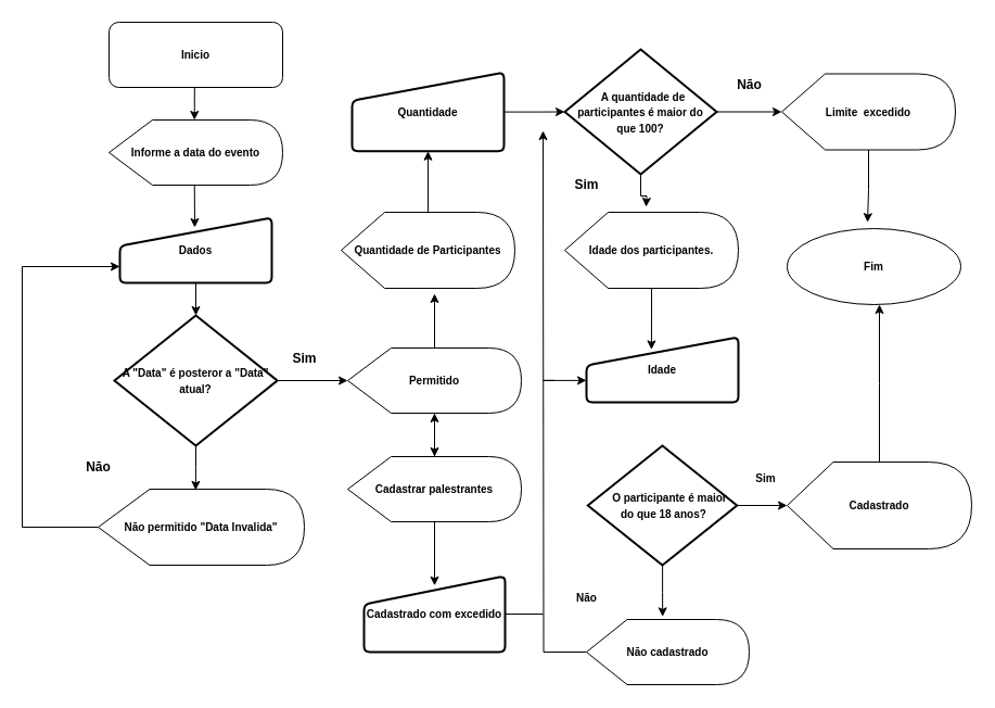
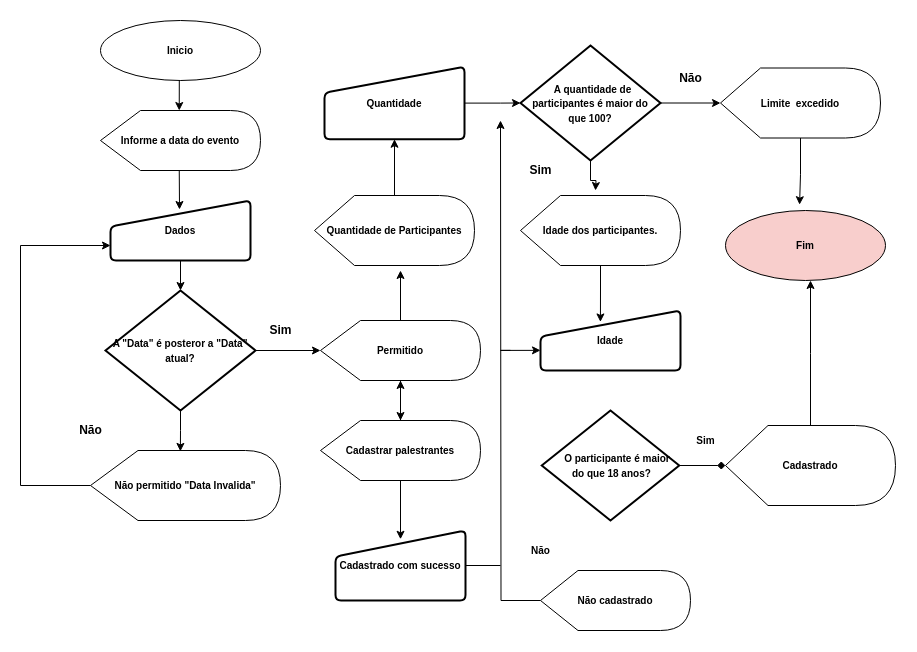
  <mxCell id="0" />
  <mxCell id="1" parent="0" />
  <mxCell id="2" style="edgeStyle=orthogonalEdgeStyle;rounded=0;orthogonalLoop=1;jettySize=auto;html=1;exitX=0.5;exitY=1;exitDx=0;exitDy=0;entryX=0;entryY=0;entryDx=78.75;entryDy=0;entryPerimeter=0;" parent="1" source="3" target="5" edge="1"><mxGeometry relative="1" as="geometry" /></mxCell>
- <mxCell id="3" value="&lt;font style=&quot;vertical-align: inherit&quot;&gt;&lt;font style=&quot;vertical-align: inherit ; font-size: 10px&quot;&gt;&lt;b&gt;Inicio&lt;/b&gt;&lt;/font&gt;&lt;/font&gt;" style="whiteSpace=wrap;html=1;rounded=1;" parent="1" vertex="1"><mxGeometry x="100" y="20" width="160" height="60" as="geometry" /></mxCell>
+ <mxCell id="3" value="&lt;font style=&quot;vertical-align: inherit&quot;&gt;&lt;font style=&quot;vertical-align: inherit ; font-size: 10px&quot;&gt;&lt;b&gt;Inicio&lt;/b&gt;&lt;/font&gt;&lt;/font&gt;" style="ellipse;whiteSpace=wrap;html=1;" parent="1" vertex="1"><mxGeometry x="100" y="20" width="160" height="60" as="geometry" /></mxCell>
  <mxCell id="4" style="edgeStyle=orthogonalEdgeStyle;rounded=0;orthogonalLoop=1;jettySize=auto;html=1;exitX=0;exitY=0;exitDx=78.75;exitDy=60;exitPerimeter=0;entryX=0.493;entryY=0.15;entryDx=0;entryDy=0;entryPerimeter=0;" parent="1" source="5" target="7" edge="1"><mxGeometry relative="1" as="geometry" /></mxCell>
  <mxCell id="5" value="&lt;font style=&quot;vertical-align: inherit&quot;&gt;&lt;font style=&quot;vertical-align: inherit ; font-size: 10px&quot;&gt;&lt;b&gt;Informe a data do evento&lt;/b&gt;&lt;/font&gt;&lt;/font&gt;" style="shape=display;whiteSpace=wrap;html=1;" parent="1" vertex="1"><mxGeometry x="100" y="110" width="160" height="60" as="geometry" /></mxCell>
  <mxCell id="6" style="edgeStyle=orthogonalEdgeStyle;rounded=0;orthogonalLoop=1;jettySize=auto;html=1;exitX=0.5;exitY=1;exitDx=0;exitDy=0;entryX=0.5;entryY=0;entryDx=0;entryDy=0;entryPerimeter=0;" parent="1" source="7" target="10" edge="1"><mxGeometry relative="1" as="geometry" /></mxCell>
  <mxCell id="7" value="&lt;font style=&quot;vertical-align: inherit&quot;&gt;&lt;font style=&quot;vertical-align: inherit ; font-size: 10px&quot;&gt;&lt;b&gt;Dados&lt;/b&gt;&lt;/font&gt;&lt;/font&gt;" style="html=1;strokeWidth=2;shape=manualInput;whiteSpace=wrap;rounded=1;size=26;arcSize=11;" parent="1" vertex="1"><mxGeometry x="110" y="200" width="140" height="60" as="geometry" /></mxCell>
  <mxCell id="8" style="edgeStyle=orthogonalEdgeStyle;rounded=0;orthogonalLoop=1;jettySize=auto;html=1;exitX=1;exitY=0.5;exitDx=0;exitDy=0;exitPerimeter=0;" edge="1" parent="1" source="10"><mxGeometry relative="1" as="geometry"><mxPoint x="320" y="350" as="targetPoint" /></mxGeometry></mxCell>
  <mxCell id="9" style="edgeStyle=orthogonalEdgeStyle;rounded=0;orthogonalLoop=1;jettySize=auto;html=1;exitX=0.5;exitY=1;exitDx=0;exitDy=0;exitPerimeter=0;entryX=0.473;entryY=0.013;entryDx=0;entryDy=0;entryPerimeter=0;" edge="1" parent="1" source="10" target="12"><mxGeometry relative="1" as="geometry" /></mxCell>
  <mxCell id="10" value="&lt;font style=&quot;vertical-align: inherit&quot;&gt;&lt;font style=&quot;vertical-align: inherit ; font-size: 10px&quot;&gt;&lt;b&gt;A &quot;Data&quot; é posteror a &quot;Data&quot; atual?&lt;/b&gt;&lt;/font&gt;&lt;/font&gt;" style="strokeWidth=2;html=1;shape=mxgraph.flowchart.decision;whiteSpace=wrap;" parent="1" vertex="1"><mxGeometry x="105" y="290" width="150" height="120" as="geometry" /></mxCell>
  <mxCell id="11" style="edgeStyle=orthogonalEdgeStyle;rounded=0;orthogonalLoop=1;jettySize=auto;html=1;exitX=0;exitY=0.5;exitDx=0;exitDy=0;exitPerimeter=0;entryX=0;entryY=0.75;entryDx=0;entryDy=0;" parent="1" source="12" target="7" edge="1"><mxGeometry relative="1" as="geometry"><Array as="points"><mxPoint x="20" y="485" /><mxPoint x="20" y="245" /></Array></mxGeometry></mxCell>
  <mxCell id="12" value="&lt;b&gt;&lt;font style=&quot;font-size: 10px&quot;&gt;Nāo permitido &quot;Data Invalida&quot;&lt;/font&gt;&lt;/b&gt;" style="shape=display;whiteSpace=wrap;html=1;" parent="1" vertex="1"><mxGeometry x="90" y="450" width="190" height="70" as="geometry" /></mxCell>
  <mxCell id="13" style="edgeStyle=orthogonalEdgeStyle;rounded=0;orthogonalLoop=1;jettySize=auto;html=1;entryX=0;entryY=0.5;entryDx=0;entryDy=0;entryPerimeter=0;" edge="1" parent="1" source="14" target="29"><mxGeometry relative="1" as="geometry"><Array as="points"><mxPoint x="500" y="103" /><mxPoint x="500" y="103" /></Array></mxGeometry></mxCell>
  <mxCell id="14" value="&lt;font style=&quot;vertical-align: inherit&quot;&gt;&lt;font style=&quot;vertical-align: inherit&quot;&gt;&lt;font style=&quot;vertical-align: inherit&quot;&gt;&lt;font style=&quot;vertical-align: inherit ; font-size: 10px&quot;&gt;&lt;b&gt;Quantidade&lt;/b&gt;&lt;/font&gt;&lt;/font&gt;&lt;/font&gt;&lt;/font&gt;" style="html=1;strokeWidth=2;shape=manualInput;whiteSpace=wrap;rounded=1;size=26;arcSize=11;" parent="1" vertex="1"><mxGeometry x="324" y="66.25" width="140" height="72.5" as="geometry" /></mxCell>
  <mxCell id="15" style="edgeStyle=orthogonalEdgeStyle;rounded=0;orthogonalLoop=1;jettySize=auto;html=1;entryX=0.5;entryY=1;entryDx=0;entryDy=0;" edge="1" parent="1" source="16" target="14"><mxGeometry relative="1" as="geometry"><mxPoint x="400" y="170" as="targetPoint" /></mxGeometry></mxCell>
  <mxCell id="16" value="&lt;font style=&quot;vertical-align: inherit&quot;&gt;&lt;font style=&quot;vertical-align: inherit&quot;&gt;&lt;font style=&quot;vertical-align: inherit&quot;&gt;&lt;font style=&quot;vertical-align: inherit ; font-size: 10px&quot;&gt;&lt;b&gt;Quantidade de Participantes&lt;/b&gt;&lt;/font&gt;&lt;/font&gt;&lt;/font&gt;&lt;/font&gt;" style="shape=display;whiteSpace=wrap;html=1;" parent="1" vertex="1"><mxGeometry x="314" y="195" width="160" height="70" as="geometry" /></mxCell>
  <mxCell id="17" style="edgeStyle=orthogonalEdgeStyle;rounded=0;orthogonalLoop=1;jettySize=auto;html=1;" edge="1" parent="1" source="20"><mxGeometry relative="1" as="geometry"><mxPoint x="400" y="270" as="targetPoint" /></mxGeometry></mxCell>
  <mxCell id="18" value="" style="edgeStyle=orthogonalEdgeStyle;rounded=0;orthogonalLoop=1;jettySize=auto;html=1;" edge="1" parent="1" source="20" target="23"><mxGeometry relative="1" as="geometry" /></mxCell>
  <mxCell id="19" value="" style="edgeStyle=orthogonalEdgeStyle;rounded=0;orthogonalLoop=1;jettySize=auto;html=1;" edge="1" parent="1"><mxGeometry relative="1" as="geometry"><mxPoint x="510" y="349.86" as="sourcePoint" /><mxPoint x="540" y="349.86" as="targetPoint" /><Array as="points"><mxPoint x="500" y="350" /><mxPoint x="500" y="350" /></Array></mxGeometry></mxCell>
  <mxCell id="20" value="&lt;font style=&quot;vertical-align: inherit&quot;&gt;&lt;font style=&quot;vertical-align: inherit ; font-size: 10px&quot;&gt;&lt;b&gt;Permitido&lt;/b&gt;&lt;/font&gt;&lt;/font&gt;" style="shape=display;whiteSpace=wrap;html=1;" parent="1" vertex="1"><mxGeometry x="320" y="320" width="160" height="60" as="geometry" /></mxCell>
  <mxCell id="21" style="edgeStyle=orthogonalEdgeStyle;rounded=0;orthogonalLoop=1;jettySize=auto;html=1;entryX=0.5;entryY=0.125;entryDx=0;entryDy=0;entryPerimeter=0;" edge="1" parent="1" source="23" target="24"><mxGeometry relative="1" as="geometry" /></mxCell>
  <mxCell id="22" value="" style="edgeStyle=orthogonalEdgeStyle;rounded=0;orthogonalLoop=1;jettySize=auto;html=1;" edge="1" parent="1" source="23" target="20"><mxGeometry relative="1" as="geometry" /></mxCell>
  <mxCell id="23" value="&lt;b&gt;&lt;font style=&quot;vertical-align: inherit&quot;&gt;&lt;font style=&quot;vertical-align: inherit ; font-size: 10px&quot;&gt;Cadastrar palestrantes&lt;/font&gt;&lt;/font&gt;&lt;/b&gt;" style="shape=display;whiteSpace=wrap;html=1;" vertex="1" parent="1"><mxGeometry x="320" y="420" width="160" height="60" as="geometry" /></mxCell>
- <mxCell id="24" value="&lt;font style=&quot;vertical-align: inherit&quot;&gt;&lt;font style=&quot;vertical-align: inherit&quot;&gt;&lt;font style=&quot;vertical-align: inherit&quot;&gt;&lt;font style=&quot;vertical-align: inherit ; font-size: 10px&quot;&gt;&lt;b&gt;Cadastrado com excedido&lt;/b&gt;&lt;/font&gt;&lt;/font&gt;&lt;/font&gt;&lt;/font&gt;" style="html=1;strokeWidth=2;shape=manualInput;whiteSpace=wrap;rounded=1;size=26;arcSize=11;" vertex="1" parent="1"><mxGeometry x="335" y="530" width="130" height="70" as="geometry" /></mxCell>
+ <mxCell id="24" value="&lt;font style=&quot;vertical-align: inherit&quot;&gt;&lt;font style=&quot;vertical-align: inherit&quot;&gt;&lt;font style=&quot;vertical-align: inherit&quot;&gt;&lt;font style=&quot;vertical-align: inherit ; font-size: 10px&quot;&gt;&lt;b&gt;Cadastrado com sucesso&lt;/b&gt;&lt;/font&gt;&lt;/font&gt;&lt;/font&gt;&lt;/font&gt;" style="html=1;strokeWidth=2;shape=manualInput;whiteSpace=wrap;rounded=1;size=26;arcSize=11;" vertex="1" parent="1"><mxGeometry x="335" y="530" width="130" height="70" as="geometry" /></mxCell>
  <mxCell id="25" value="&lt;b&gt;Sim&lt;/b&gt;" style="text;html=1;align=center;verticalAlign=middle;resizable=0;points=[];autosize=1;strokeColor=none;fillColor=none;" vertex="1" parent="1"><mxGeometry x="260" y="320" width="40" height="20" as="geometry" /></mxCell>
  <mxCell id="26" value="&lt;b&gt;Nāo&lt;/b&gt;" style="text;html=1;align=center;verticalAlign=middle;resizable=0;points=[];autosize=1;strokeColor=none;fillColor=none;" vertex="1" parent="1"><mxGeometry x="70" y="420" width="40" height="20" as="geometry" /></mxCell>
  <mxCell id="27" style="edgeStyle=orthogonalEdgeStyle;rounded=0;orthogonalLoop=1;jettySize=auto;html=1;" edge="1" parent="1" source="29"><mxGeometry relative="1" as="geometry"><mxPoint x="595" y="190" as="targetPoint" /></mxGeometry></mxCell>
  <mxCell id="28" style="edgeStyle=orthogonalEdgeStyle;rounded=0;orthogonalLoop=1;jettySize=auto;html=1;entryX=0;entryY=0.5;entryDx=0;entryDy=0;entryPerimeter=0;" edge="1" parent="1" source="29" target="42"><mxGeometry relative="1" as="geometry" /></mxCell>
  <mxCell id="29" value="&lt;font style=&quot;vertical-align: inherit&quot;&gt;&lt;font style=&quot;vertical-align: inherit ; font-size: 10px&quot;&gt;&lt;b&gt;&amp;nbsp; A quantidade de participantes é maior do &lt;br&gt;que 100?&lt;/b&gt;&lt;/font&gt;&lt;/font&gt;" style="strokeWidth=2;html=1;shape=mxgraph.flowchart.decision;whiteSpace=wrap;" vertex="1" parent="1"><mxGeometry x="520" y="45" width="140" height="115" as="geometry" /></mxCell>
  <mxCell id="30" style="edgeStyle=orthogonalEdgeStyle;rounded=0;orthogonalLoop=1;jettySize=auto;html=1;entryX=0.428;entryY=0.191;entryDx=0;entryDy=0;entryPerimeter=0;" edge="1" parent="1" source="31" target="33"><mxGeometry relative="1" as="geometry" /></mxCell>
  <mxCell id="31" value="&lt;font style=&quot;vertical-align: inherit&quot;&gt;&lt;font style=&quot;vertical-align: inherit&quot;&gt;&lt;font style=&quot;vertical-align: inherit&quot;&gt;&lt;font style=&quot;vertical-align: inherit ; font-size: 10px&quot;&gt;&lt;b&gt;Idade dos participantes.&lt;/b&gt;&lt;/font&gt;&lt;/font&gt;&lt;/font&gt;&lt;/font&gt;" style="shape=display;whiteSpace=wrap;html=1;" vertex="1" parent="1"><mxGeometry x="520" y="195" width="160" height="70" as="geometry" /></mxCell>
  <mxCell id="32" value="&lt;b&gt;Sim&lt;/b&gt;" style="text;html=1;align=center;verticalAlign=middle;resizable=0;points=[];autosize=1;strokeColor=none;fillColor=none;" vertex="1" parent="1"><mxGeometry x="520" y="160" width="40" height="20" as="geometry" /></mxCell>
  <mxCell id="33" value="&lt;font style=&quot;vertical-align: inherit&quot;&gt;&lt;font style=&quot;vertical-align: inherit ; font-size: 10px&quot;&gt;&lt;b&gt;Idade&lt;/b&gt;&lt;/font&gt;&lt;/font&gt;" style="html=1;strokeWidth=2;shape=manualInput;whiteSpace=wrap;rounded=1;size=26;arcSize=11;" vertex="1" parent="1"><mxGeometry x="540" y="310" width="140" height="60" as="geometry" /></mxCell>
- <mxCell id="34" style="edgeStyle=orthogonalEdgeStyle;rounded=0;orthogonalLoop=1;jettySize=auto;html=1;entryX=0.468;entryY=-0.044;entryDx=0;entryDy=0;entryPerimeter=0;" edge="1" parent="1" source="36" target="38"><mxGeometry relative="1" as="geometry" /></mxCell>
- <mxCell id="35" style="edgeStyle=orthogonalEdgeStyle;rounded=0;orthogonalLoop=1;jettySize=auto;html=1;entryX=0;entryY=0.5;entryDx=0;entryDy=0;entryPerimeter=0;" edge="1" parent="1" source="36" target="45"><mxGeometry relative="1" as="geometry" /></mxCell>
+ <mxCell id="35" style="edgeStyle=orthogonalEdgeStyle;rounded=0;orthogonalLoop=1;jettySize=auto;html=1;entryX=0;entryY=0.5;entryDx=0;entryDy=0;entryPerimeter=0;endArrow=diamond;" edge="1" parent="1" source="36" target="45"><mxGeometry relative="1" as="geometry" /></mxCell>
  <mxCell id="36" value="&lt;font style=&quot;vertical-align: inherit&quot;&gt;&lt;font style=&quot;vertical-align: inherit ; font-size: 10px&quot;&gt;&lt;b&gt;&amp;nbsp; &amp;nbsp; &amp;nbsp;O participante é maior&lt;br&gt;&amp;nbsp;do que 18 anos?&lt;/b&gt;&lt;/font&gt;&lt;/font&gt;" style="strokeWidth=2;html=1;shape=mxgraph.flowchart.decision;whiteSpace=wrap;" vertex="1" parent="1"><mxGeometry x="541.25" y="410" width="137.5" height="110" as="geometry" /></mxCell>
  <mxCell id="37" style="edgeStyle=orthogonalEdgeStyle;rounded=0;orthogonalLoop=1;jettySize=auto;html=1;" edge="1" parent="1" source="38"><mxGeometry relative="1" as="geometry"><mxPoint x="500" y="120" as="targetPoint" /></mxGeometry></mxCell>
  <mxCell id="38" value="&lt;b&gt;&lt;font style=&quot;vertical-align: inherit&quot;&gt;&lt;font style=&quot;vertical-align: inherit ; font-size: 10px&quot;&gt;Nāo cadastrado&lt;/font&gt;&lt;/font&gt;&lt;/b&gt;" style="shape=display;whiteSpace=wrap;html=1;" vertex="1" parent="1"><mxGeometry x="540" y="570" width="150" height="60" as="geometry" /></mxCell>
  <mxCell id="39" value="" style="endArrow=none;html=1;exitX=1;exitY=0.5;exitDx=0;exitDy=0;" edge="1" parent="1" source="24"><mxGeometry width="50" height="50" relative="1" as="geometry"><mxPoint x="520" y="520" as="sourcePoint" /><mxPoint x="500" y="565" as="targetPoint" /></mxGeometry></mxCell>
  <mxCell id="40" value="&lt;font style=&quot;font-size: 10px&quot;&gt;&lt;b&gt;Nāo&lt;/b&gt;&lt;/font&gt;" style="text;html=1;align=center;verticalAlign=middle;resizable=0;points=[];autosize=1;strokeColor=none;fillColor=none;" vertex="1" parent="1"><mxGeometry x="525" y="540" width="30" height="20" as="geometry" /></mxCell>
  <mxCell id="41" style="edgeStyle=orthogonalEdgeStyle;rounded=0;orthogonalLoop=1;jettySize=auto;html=1;entryX=0.463;entryY=-0.083;entryDx=0;entryDy=0;entryPerimeter=0;" edge="1" parent="1" source="42" target="43"><mxGeometry relative="1" as="geometry" /></mxCell>
  <mxCell id="42" value="&lt;span style=&quot;font-size: 10px&quot;&gt;&lt;b&gt;Limite&amp;nbsp; excedido&lt;/b&gt;&lt;/span&gt;" style="shape=display;whiteSpace=wrap;html=1;" vertex="1" parent="1"><mxGeometry x="720" y="67.5" width="160" height="70" as="geometry" /></mxCell>
- <mxCell id="43" value="&lt;font style=&quot;vertical-align: inherit&quot;&gt;&lt;font style=&quot;vertical-align: inherit ; font-size: 10px&quot;&gt;&lt;b&gt;Fim&lt;/b&gt;&lt;/font&gt;&lt;/font&gt;" style="ellipse;whiteSpace=wrap;html=1;" vertex="1" parent="1"><mxGeometry x="725" y="210" width="160" height="70" as="geometry" /></mxCell>
+ <mxCell id="43" value="&lt;font style=&quot;vertical-align: inherit&quot;&gt;&lt;font style=&quot;vertical-align: inherit ; font-size: 10px&quot;&gt;&lt;b&gt;Fim&lt;/b&gt;&lt;/font&gt;&lt;/font&gt;" style="ellipse;whiteSpace=wrap;html=1;fillColor=#f8cecc;" vertex="1" parent="1"><mxGeometry x="725" y="210" width="160" height="70" as="geometry" /></mxCell>
  <mxCell id="44" style="edgeStyle=orthogonalEdgeStyle;rounded=0;orthogonalLoop=1;jettySize=auto;html=1;" edge="1" parent="1" source="45"><mxGeometry relative="1" as="geometry"><mxPoint x="810" y="280" as="targetPoint" /></mxGeometry></mxCell>
  <mxCell id="45" value="&lt;font style=&quot;vertical-align: inherit&quot;&gt;&lt;font style=&quot;vertical-align: inherit ; font-size: 10px&quot;&gt;&lt;b&gt;Cadastrado&lt;/b&gt;&lt;/font&gt;&lt;/font&gt;" style="shape=display;whiteSpace=wrap;html=1;" vertex="1" parent="1"><mxGeometry x="725" y="425" width="170" height="80" as="geometry" /></mxCell>
  <mxCell id="46" value="&lt;font style=&quot;font-size: 10px&quot;&gt;&lt;b&gt;Sim&lt;/b&gt;&lt;/font&gt;" style="text;html=1;align=center;verticalAlign=middle;resizable=0;points=[];autosize=1;strokeColor=none;fillColor=none;" vertex="1" parent="1"><mxGeometry x="690" y="430" width="30" height="20" as="geometry" /></mxCell>
  <mxCell id="47" value="&lt;b&gt;Nāo&lt;/b&gt;" style="text;html=1;align=center;verticalAlign=middle;resizable=0;points=[];autosize=1;strokeColor=none;fillColor=none;" vertex="1" parent="1"><mxGeometry x="670" y="67.5" width="40" height="20" as="geometry" /></mxCell>
